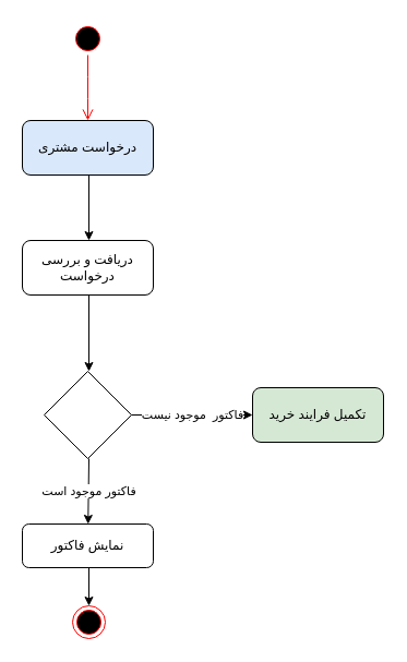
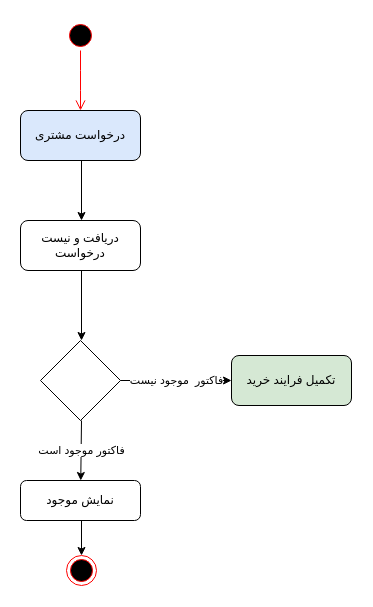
  <mxCell id="0" />
  <mxCell id="1" parent="0" />
  <mxCell id="2" value="" style="ellipse;html=1;shape=startState;fillColor=#000000;strokeColor=#ff0000;" vertex="1" parent="1"><mxGeometry x="65" y="20" width="30" height="30" as="geometry" /></mxCell>
  <mxCell id="3" value="" style="edgeStyle=orthogonalEdgeStyle;html=1;verticalAlign=bottom;endArrow=open;endSize=8;strokeColor=#ff0000;" edge="1" source="2" parent="1"><mxGeometry relative="1" as="geometry"><mxPoint x="80" y="110" as="targetPoint" /></mxGeometry></mxCell>
  <mxCell id="4" value="درخواست مشتری" style="rounded=1;whiteSpace=wrap;html=1;fillColor=#dae8fc;" vertex="1" parent="1"><mxGeometry x="20" y="110" width="120" height="50" as="geometry" /></mxCell>
  <mxCell id="5" value="" style="endArrow=classic;html=1;" edge="1" parent="1"><mxGeometry width="50" height="50" relative="1" as="geometry"><mxPoint x="81" y="160" as="sourcePoint" /><mxPoint x="81" y="220" as="targetPoint" /></mxGeometry></mxCell>
- <mxCell id="6" value="دریافت و بررسی درخواست" style="rounded=1;whiteSpace=wrap;html=1;" vertex="1" parent="1"><mxGeometry x="20" y="220" width="120" height="50" as="geometry" /></mxCell>
+ <mxCell id="6" value="دریافت و نیست درخواست" style="rounded=1;whiteSpace=wrap;html=1;" vertex="1" parent="1"><mxGeometry x="20" y="220" width="120" height="50" as="geometry" /></mxCell>
  <mxCell id="7" value="" style="endArrow=classic;html=1;" edge="1" parent="1"><mxGeometry width="50" height="50" relative="1" as="geometry"><mxPoint x="81" y="270" as="sourcePoint" /><mxPoint x="81" y="340" as="targetPoint" /></mxGeometry></mxCell>
  <mxCell id="8" value="" style="rhombus;whiteSpace=wrap;html=1;" vertex="1" parent="1"><mxGeometry x="40" y="340" width="80" height="80" as="geometry" /></mxCell>
  <mxCell id="9" value="فاکتور&amp;nbsp; موجود نیست" style="endArrow=classic;html=1;" edge="1" parent="1" target="10"><mxGeometry width="50" height="50" relative="1" as="geometry"><mxPoint x="120" y="380" as="sourcePoint" /><mxPoint x="181" y="380" as="targetPoint" /></mxGeometry></mxCell>
  <mxCell id="10" value="تکمیل فرایند خرید" style="rounded=1;whiteSpace=wrap;html=1;fillColor=#d5e8d4;" vertex="1" parent="1"><mxGeometry x="231" y="355" width="120" height="50" as="geometry" /></mxCell>
  <mxCell id="11" value="فاکتور موجود است" style="endArrow=classic;html=1;" edge="1" parent="1" target="12"><mxGeometry width="50" height="50" relative="1" as="geometry"><mxPoint x="81" y="420" as="sourcePoint" /><mxPoint x="81" y="480" as="targetPoint" /></mxGeometry></mxCell>
- <mxCell id="12" value="نمایش فاکتور" style="rounded=1;whiteSpace=wrap;html=1;" vertex="1" parent="1"><mxGeometry x="20" y="480" width="120" height="40" as="geometry" /></mxCell>
+ <mxCell id="12" value="نمایش موجود" style="rounded=1;whiteSpace=wrap;html=1;" vertex="1" parent="1"><mxGeometry x="20" y="480" width="120" height="40" as="geometry" /></mxCell>
  <mxCell id="13" value="" style="endArrow=classic;html=1;" edge="1" parent="1" target="14"><mxGeometry width="50" height="50" relative="1" as="geometry"><mxPoint x="81" y="520" as="sourcePoint" /><mxPoint x="81" y="570" as="targetPoint" /></mxGeometry></mxCell>
  <mxCell id="14" value="" style="ellipse;html=1;shape=endState;fillColor=#000000;strokeColor=#ff0000;" vertex="1" parent="1"><mxGeometry x="66" y="555" width="30" height="30" as="geometry" /></mxCell>
